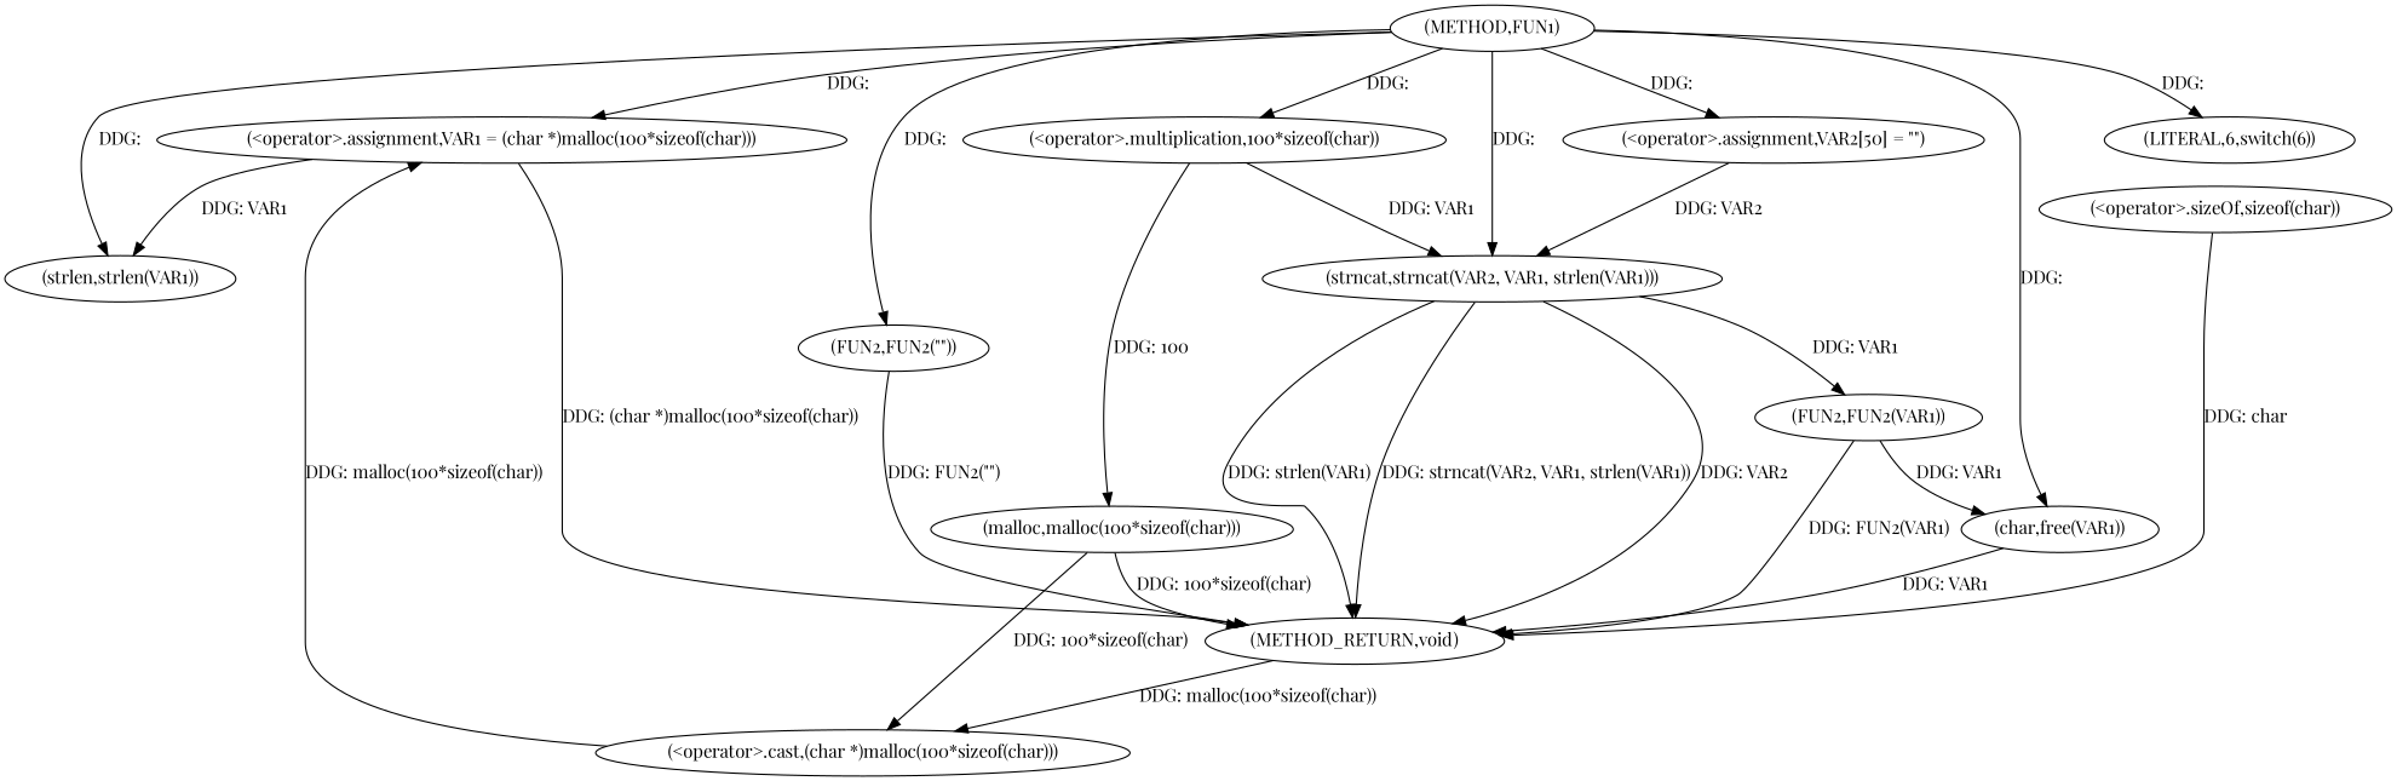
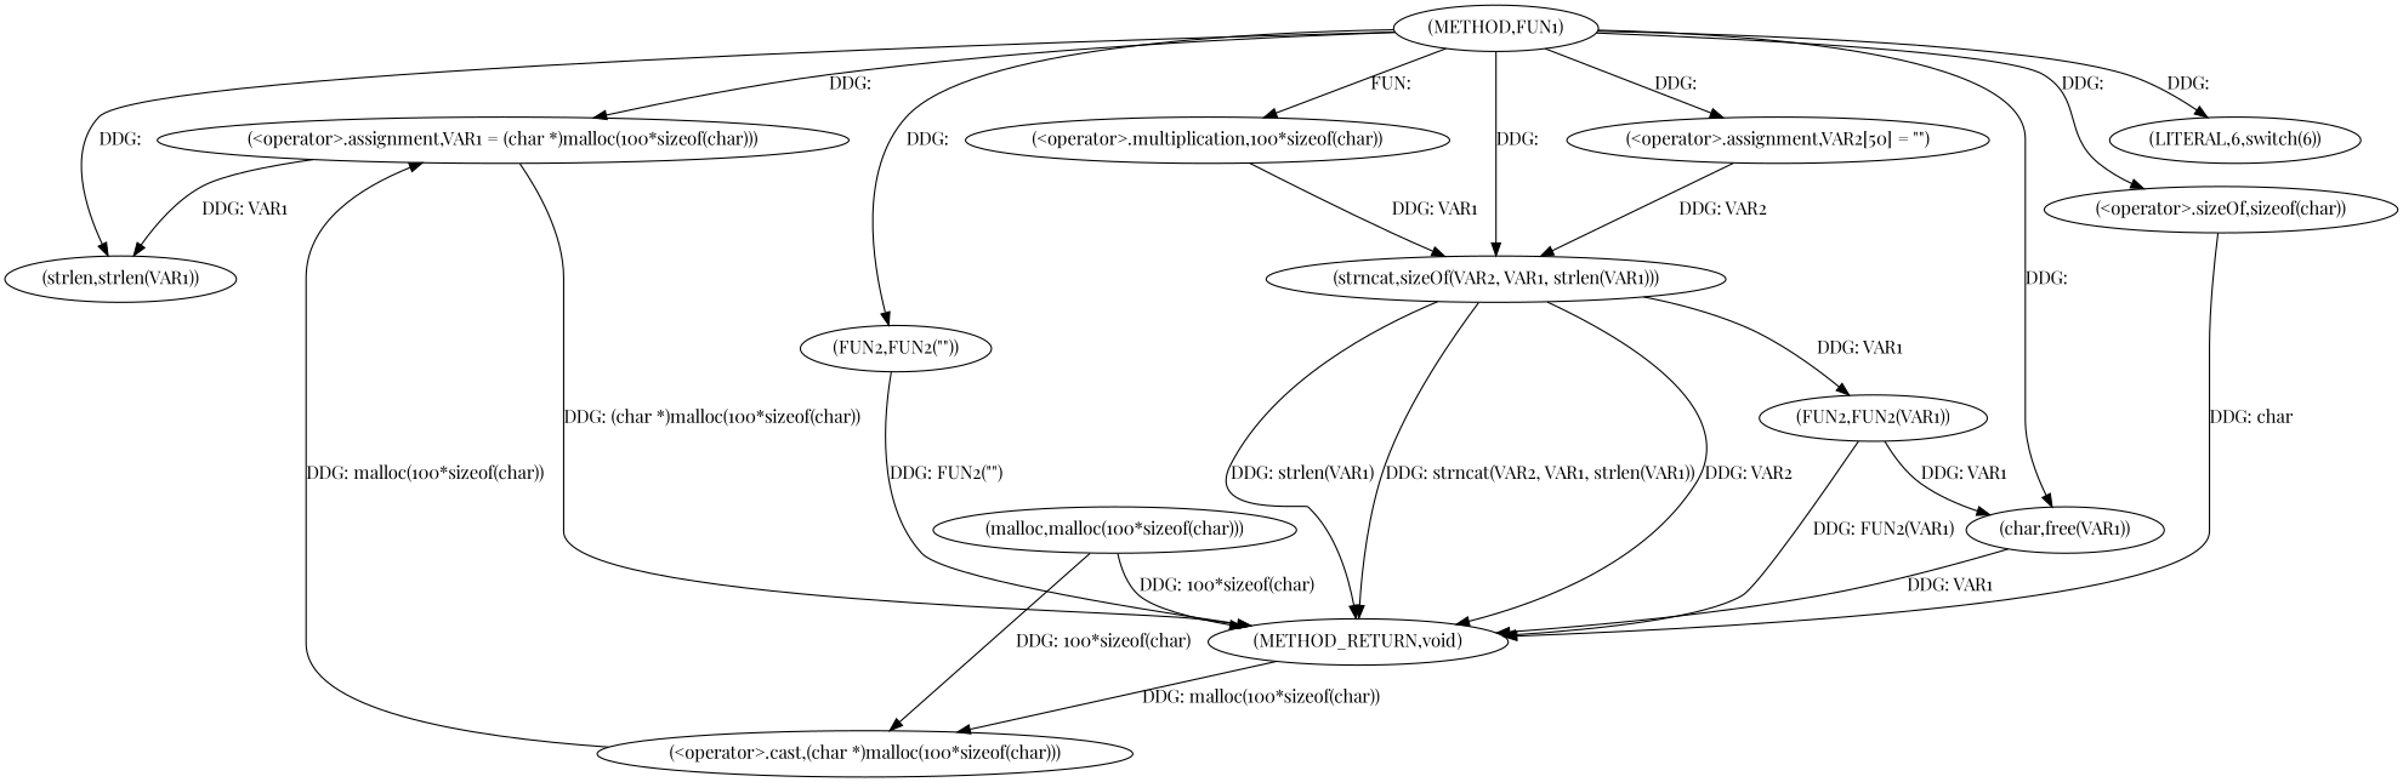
  digraph {
    fontname="Playfair Display"
    node [fontname="Playfair Display"]
    edge [fontname="Playfair Display"]
    n1 [label="(METHOD,FUN1)"]
    n2 [label="(<operator>.assignment,VAR1 = (char *)malloc(100*sizeof(char)))"]
    n3 [label="(<operator>.multiplication,100*sizeof(char))"]
    n4 [label="(<operator>.sizeOf,sizeof(char))"]
    n5 [label="(LITERAL,6,switch(6))"]
    n6 [label="(FUN2,FUN2(\"\"))"]
    n7 [label="(<operator>.assignment,VAR2[50] = \"\")"]
-   n8 [label="(strncat,strncat(VAR2, VAR1, strlen(VAR1)))"]
+   n8 [label="(strncat,sizeOf(VAR2, VAR1, strlen(VAR1)))"]
    n9 [label="(strlen,strlen(VAR1))"]
    n10 [label="(char,free(VAR1))"]
    n11 [label="(METHOD_RETURN,void)"]
    n12 [label="(malloc,malloc(100*sizeof(char)))"]
    n13 [label="(FUN2,FUN2(VAR1))"]
    n14 [label="(<operator>.cast,(char *)malloc(100*sizeof(char)))"]
    n1 -> n2 [label="DDG: "]
-   n1 -> n3 [label="DDG: "]
+   n1 -> n3 [label="FUN: "]
+   n1 -> n4 [label="DDG: "]
    n1 -> n5 [label="DDG: "]
    n1 -> n6 [label="DDG: "]
    n1 -> n7 [label="DDG: "]
    n1 -> n8 [label="DDG: "]
    n1 -> n9 [label="DDG: "]
    n1 -> n10 [label="DDG: "]
    n2 -> n9 [label="DDG: VAR1"]
    n2 -> n11 [label="DDG: (char *)malloc(100*sizeof(char))"]
    n3 -> n8 [label="DDG: VAR1"]
-   n3 -> n12 [label="DDG: 100"]
    n4 -> n11 [label="DDG: char"]
    n6 -> n11 [label="DDG: FUN2(\"\")"]
    n7 -> n8 [label="DDG: VAR2"]
    n8 -> n11 [label="DDG: strncat(VAR2, VAR1, strlen(VAR1))"]
    n8 -> n11 [label="DDG: VAR2"]
    n8 -> n11 [label="DDG: strlen(VAR1)"]
    n8 -> n13 [label="DDG: VAR1"]
    n10 -> n11 [label="DDG: VAR1"]
    n11 -> n14 [label="DDG: malloc(100*sizeof(char))"]
    n12 -> n11 [label="DDG: 100*sizeof(char)"]
    n12 -> n14 [label="DDG: 100*sizeof(char)"]
    n13 -> n10 [label="DDG: VAR1"]
    n13 -> n11 [label="DDG: FUN2(VAR1)"]
    n14 -> n2 [label="DDG: malloc(100*sizeof(char))"]
  }
